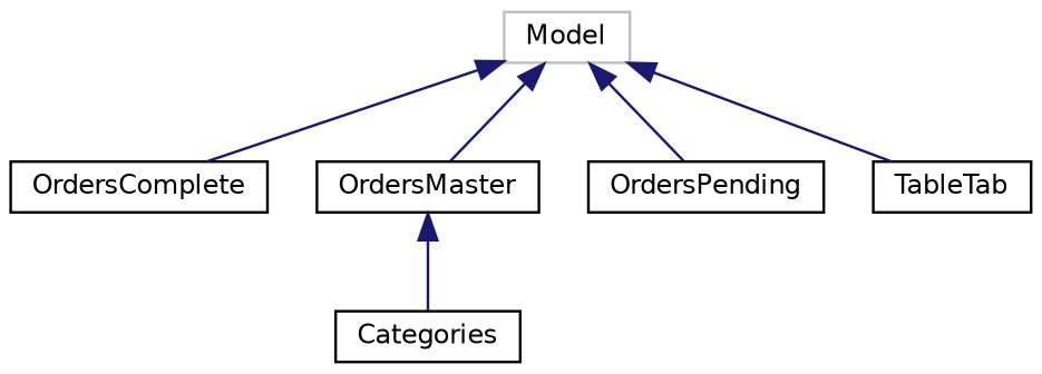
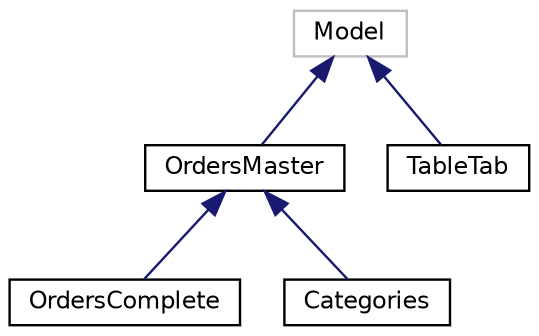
  digraph {
    rankdir=TB
    node [color=black fillcolor=white fontname=Helvetica fontsize=10 shape=record style=filled]
    edge [color=midnightblue dir=back fontname=Helvetica fontsize=10 labelfontname=Helvetica labelfontsize=10 style=solid]
    n1 [color=grey75 height=0.2 label=Model width=0.4]
    n2 [height=0.2 label=OrdersComplete width=0.4]
    n3 [height=0.2 label=OrdersMaster width=0.4]
-   n4 [height=0.2 label=OrdersPending width=0.4]
    n5 [height=0.2 label=TableTab width=0.4]
    n6 [height=0.2 label=Categories width=0.4]
-   n1 -> n2
+   n3 -> n2
    n1 -> n3
-   n1 -> n4
    n1 -> n5
    n3 -> n6
  }
